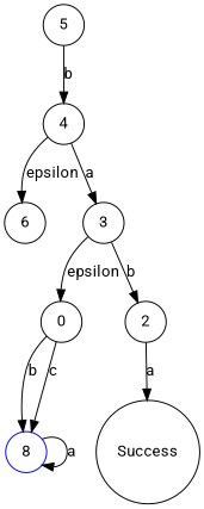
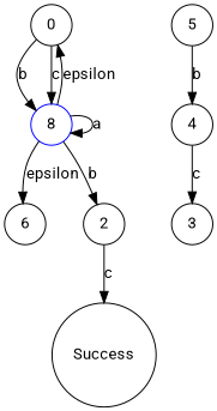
  digraph {
    fontname=Roboto
    node [color="#000000" fontname=Roboto shape=circle]
    edge [fontname=Roboto]
    n1 [label=0]
    n2 [color="#0000FF" label=8]
    n3 [label=6]
    n4 [label=2]
    n5 [label=Success]
    n6 [label=3]
    n7 [label=4]
    n8 [label=5]
    n1 -> n2 [label=b]
    n1 -> n2 [label=c]
-   n6 -> n1 [label=epsilon]
+   n2 -> n1 [label=epsilon]
    n2 -> n2 [label=a]
-   n7 -> n3 [label=epsilon]
-   n4 -> n5 [label=a]
-   n6 -> n4 [label=b]
-   n7 -> n6 [label=a]
+   n2 -> n3 [label=epsilon]
+   n4 -> n5 [label=c]
+   n2 -> n4 [label=b]
+   n7 -> n6 [label=c]
    n8 -> n7 [label=b]
  }
